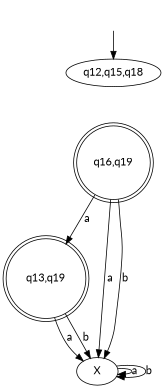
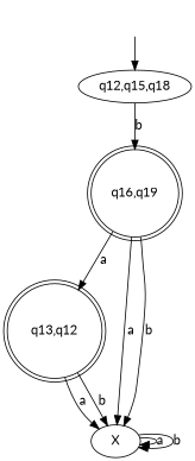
  digraph {
    fontname=Lato
    rankdir=TB
    node [fontname=Lato]
    edge [fontname=Lato]
    -1 [style=invis]
    "q12,q15,q18"
    "q16,q19" [shape=doublecircle]
-   "q13,q19" [shape=doublecircle]
+   "q13,q19" [shape=doublecircle label="q13,q12"]
    X
    -1 -> "q12,q15,q18"
+   "q12,q15,q18" -> "q16,q19" [label=b]
    "q16,q19" -> "q13,q19" [label=a]
    "q16,q19" -> X [label=a]
    "q16,q19" -> X [label=b]
    "q13,q19" -> X [label=a]
    "q13,q19" -> X [label=b]
    X -> X [label=a]
    X -> X [label=b]
  }
